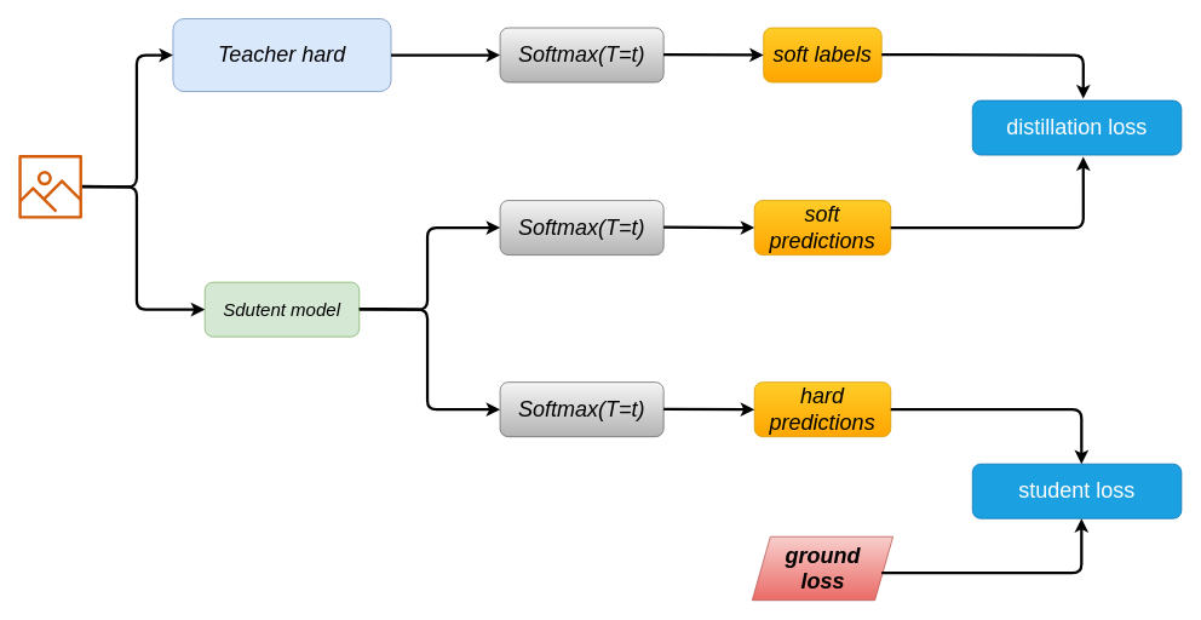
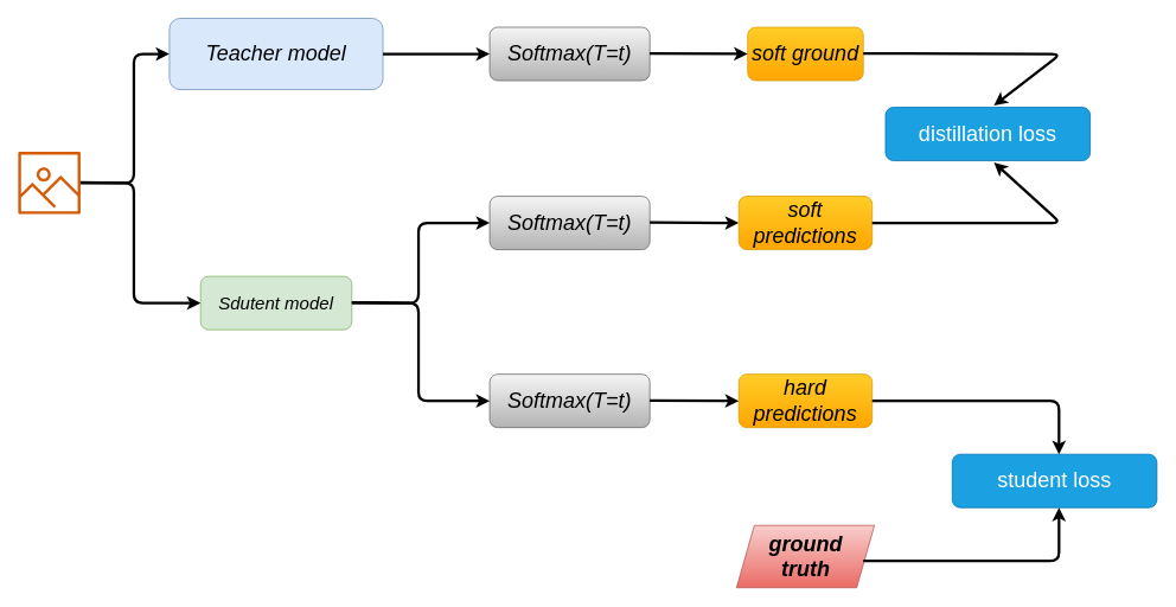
  <mxCell id="0" />
  <mxCell id="1" parent="0" />
  <mxCell id="2" value="" style="sketch=0;outlineConnect=0;fontColor=#232F3E;gradientColor=none;fillColor=#D45B07;strokeColor=none;dashed=0;verticalLabelPosition=bottom;verticalAlign=top;align=center;html=1;fontSize=12;fontStyle=0;aspect=fixed;pointerEvents=1;shape=mxgraph.aws4.container_registry_image;" vertex="1" parent="1"><mxGeometry x="20" y="170" width="70" height="70" as="geometry" /></mxCell>
- <mxCell id="3" value="&lt;font style=&quot;font-size: 24px;&quot;&gt;&lt;i&gt;Teacher hard&lt;/i&gt;&lt;/font&gt;" style="rounded=1;whiteSpace=wrap;html=1;fontSize=20;fillColor=#dae8fc;strokeColor=#6c8ebf;" vertex="1" parent="1"><mxGeometry x="190" y="20" width="240" height="80" as="geometry" /></mxCell>
+ <mxCell id="3" value="&lt;font style=&quot;font-size: 24px;&quot;&gt;&lt;i&gt;Teacher model&lt;/i&gt;&lt;/font&gt;" style="rounded=1;whiteSpace=wrap;html=1;fontSize=20;fillColor=#dae8fc;strokeColor=#6c8ebf;" vertex="1" parent="1"><mxGeometry x="190" y="20" width="240" height="80" as="geometry" /></mxCell>
  <mxCell id="4" value="&lt;i&gt;Sdutent model&lt;/i&gt;" style="rounded=1;whiteSpace=wrap;html=1;fontSize=20;fillColor=#d5e8d4;strokeColor=#82b366;" vertex="1" parent="1"><mxGeometry x="225" y="310" width="170" height="60" as="geometry" /></mxCell>
  <mxCell id="5" value="" style="endArrow=classic;html=1;fontSize=24;fontColor=#000000;strokeWidth=3;entryX=0;entryY=0.5;entryDx=0;entryDy=0;" edge="1" parent="1" target="3"><mxGeometry width="50" height="50" relative="1" as="geometry"><mxPoint x="90" y="204.5" as="sourcePoint" /><mxPoint x="180" y="204.5" as="targetPoint" /><Array as="points"><mxPoint x="150" y="205" /><mxPoint x="150" y="60" /></Array></mxGeometry></mxCell>
  <mxCell id="6" value="" style="endArrow=classic;html=1;strokeWidth=3;fontSize=24;fontColor=#000000;entryX=0;entryY=0.5;entryDx=0;entryDy=0;" edge="1" parent="1" target="4"><mxGeometry width="50" height="50" relative="1" as="geometry"><mxPoint x="90" y="205" as="sourcePoint" /><mxPoint x="220" y="270" as="targetPoint" /><Array as="points"><mxPoint x="150" y="205" /><mxPoint x="150" y="340" /></Array></mxGeometry></mxCell>
  <mxCell id="7" value="&lt;i&gt;Softmax(T=t)&lt;/i&gt;" style="rounded=1;whiteSpace=wrap;html=1;fontSize=24;fillColor=#f5f5f5;gradientColor=#b3b3b3;strokeColor=#666666;" vertex="1" parent="1"><mxGeometry x="550" y="30" width="180" height="60" as="geometry" /></mxCell>
  <mxCell id="8" value="&lt;i&gt;Softmax(T=t)&lt;/i&gt;" style="rounded=1;whiteSpace=wrap;html=1;fontSize=24;fillColor=#f5f5f5;gradientColor=#b3b3b3;strokeColor=#666666;" vertex="1" parent="1"><mxGeometry x="550" y="220" width="180" height="60" as="geometry" /></mxCell>
  <mxCell id="9" value="&lt;i&gt;Softmax(T=t)&lt;/i&gt;" style="rounded=1;whiteSpace=wrap;html=1;fontSize=24;fillColor=#f5f5f5;gradientColor=#b3b3b3;strokeColor=#666666;" vertex="1" parent="1"><mxGeometry x="550" y="420" width="180" height="60" as="geometry" /></mxCell>
  <mxCell id="10" value="" style="endArrow=classic;html=1;strokeWidth=3;fontSize=24;fontColor=#000000;entryX=0;entryY=0.5;entryDx=0;entryDy=0;" edge="1" parent="1" target="7"><mxGeometry width="50" height="50" relative="1" as="geometry"><mxPoint x="430" y="60" as="sourcePoint" /><mxPoint x="480" y="10" as="targetPoint" /></mxGeometry></mxCell>
  <mxCell id="11" value="" style="endArrow=classic;html=1;strokeWidth=3;fontSize=24;fontColor=#000000;entryX=0;entryY=0.5;entryDx=0;entryDy=0;" edge="1" parent="1" target="8"><mxGeometry width="50" height="50" relative="1" as="geometry"><mxPoint x="395" y="339.5" as="sourcePoint" /><mxPoint x="515" y="339.5" as="targetPoint" /><Array as="points"><mxPoint x="470" y="340" /><mxPoint x="470" y="250" /></Array></mxGeometry></mxCell>
  <mxCell id="12" value="" style="endArrow=classic;html=1;strokeWidth=3;fontSize=24;fontColor=#000000;entryX=0;entryY=0.5;entryDx=0;entryDy=0;" edge="1" parent="1" target="9"><mxGeometry width="50" height="50" relative="1" as="geometry"><mxPoint x="395" y="339.5" as="sourcePoint" /><mxPoint x="515" y="339.5" as="targetPoint" /><Array as="points"><mxPoint x="470" y="340" /><mxPoint x="470" y="450" /></Array></mxGeometry></mxCell>
- <mxCell id="13" value="&lt;i&gt;soft labels&lt;/i&gt;" style="rounded=1;whiteSpace=wrap;html=1;fontSize=24;fillColor=#ffcd28;gradientColor=#ffa500;strokeColor=#d79b00;" vertex="1" parent="1"><mxGeometry x="840" y="30" width="130" height="60" as="geometry" /></mxCell>
+ <mxCell id="13" value="&lt;i&gt;soft ground&lt;/i&gt;" style="rounded=1;whiteSpace=wrap;html=1;fontSize=24;fillColor=#ffcd28;gradientColor=#ffa500;strokeColor=#d79b00;" vertex="1" parent="1"><mxGeometry x="840" y="30" width="130" height="60" as="geometry" /></mxCell>
  <mxCell id="14" value="&lt;i&gt;soft predictions&lt;/i&gt;" style="rounded=1;whiteSpace=wrap;html=1;fontSize=24;fillColor=#ffcd28;gradientColor=#ffa500;strokeColor=#d79b00;" vertex="1" parent="1"><mxGeometry x="830" y="220" width="150" height="60" as="geometry" /></mxCell>
  <mxCell id="15" value="&lt;i&gt;hard predictions&lt;/i&gt;" style="rounded=1;whiteSpace=wrap;html=1;fontSize=24;fillColor=#ffcd28;gradientColor=#ffa500;strokeColor=#d79b00;" vertex="1" parent="1"><mxGeometry x="830" y="420" width="150" height="60" as="geometry" /></mxCell>
- <mxCell id="16" value="&lt;b style=&quot;&quot;&gt;&lt;i&gt;ground &lt;br&gt;loss&lt;/i&gt;&lt;/b&gt;" style="shape=parallelogram;perimeter=parallelogramPerimeter;whiteSpace=wrap;html=1;fixedSize=1;fontSize=24;fillColor=#f8cecc;gradientColor=#ea6b66;strokeColor=#b85450;" vertex="1" parent="1"><mxGeometry x="827.5" y="590" width="155" height="70" as="geometry" /></mxCell>
+ <mxCell id="16" value="&lt;b style=&quot;&quot;&gt;&lt;i&gt;ground &lt;br&gt;truth&lt;/i&gt;&lt;/b&gt;" style="shape=parallelogram;perimeter=parallelogramPerimeter;whiteSpace=wrap;html=1;fixedSize=1;fontSize=24;fillColor=#f8cecc;gradientColor=#ea6b66;strokeColor=#b85450;" vertex="1" parent="1"><mxGeometry x="827.5" y="590" width="155" height="70" as="geometry" /></mxCell>
  <mxCell id="17" value="" style="endArrow=classic;html=1;strokeWidth=3;fontSize=24;fontColor=#000000;" edge="1" parent="1"><mxGeometry width="50" height="50" relative="1" as="geometry"><mxPoint x="730" y="59.5" as="sourcePoint" /><mxPoint x="840" y="60" as="targetPoint" /></mxGeometry></mxCell>
  <mxCell id="18" value="" style="endArrow=classic;html=1;strokeWidth=3;fontSize=24;fontColor=#000000;" edge="1" parent="1"><mxGeometry width="50" height="50" relative="1" as="geometry"><mxPoint x="730" y="249.5" as="sourcePoint" /><mxPoint x="830" y="250" as="targetPoint" /></mxGeometry></mxCell>
  <mxCell id="19" value="" style="endArrow=classic;html=1;strokeWidth=3;fontSize=24;fontColor=#000000;" edge="1" parent="1"><mxGeometry width="50" height="50" relative="1" as="geometry"><mxPoint x="730" y="449.5" as="sourcePoint" /><mxPoint x="830" y="450" as="targetPoint" /></mxGeometry></mxCell>
- <mxCell id="20" value="distillation loss" style="rounded=1;whiteSpace=wrap;html=1;fontSize=24;fillColor=#1ba1e2;strokeColor=#006EAF;fontColor=#ffffff;" vertex="1" parent="1"><mxGeometry x="1070" y="110" width="230" height="60" as="geometry" /></mxCell>
+ <mxCell id="20" value="distillation loss" style="rounded=1;whiteSpace=wrap;html=1;fontSize=24;fillColor=#1ba1e2;strokeColor=#006EAF;fontColor=#ffffff;" vertex="1" parent="1"><mxGeometry x="995" y="120" width="230" height="60" as="geometry" /></mxCell>
  <mxCell id="21" value="student loss" style="rounded=1;whiteSpace=wrap;html=1;fontSize=24;fillColor=#1ba1e2;strokeColor=#006EAF;fontColor=#ffffff;" vertex="1" parent="1"><mxGeometry x="1070" y="510" width="230" height="60" as="geometry" /></mxCell>
  <mxCell id="22" value="" style="endArrow=classic;html=1;strokeWidth=3;fontSize=24;fontColor=#000000;entryX=0.53;entryY=-0.033;entryDx=0;entryDy=0;entryPerimeter=0;" edge="1" parent="1" target="20"><mxGeometry width="50" height="50" relative="1" as="geometry"><mxPoint x="970" y="59.5" as="sourcePoint" /><mxPoint x="1170" y="59.5" as="targetPoint" /><Array as="points"><mxPoint x="1192" y="60" /></Array></mxGeometry></mxCell>
  <mxCell id="23" value="" style="endArrow=classic;html=1;strokeWidth=3;fontSize=24;fontColor=#000000;entryX=0.53;entryY=1.033;entryDx=0;entryDy=0;entryPerimeter=0;" edge="1" parent="1" target="20"><mxGeometry width="50" height="50" relative="1" as="geometry"><mxPoint x="980" y="250" as="sourcePoint" /><mxPoint x="1030" y="200" as="targetPoint" /><Array as="points"><mxPoint x="1192" y="250" /></Array></mxGeometry></mxCell>
  <mxCell id="24" value="" style="endArrow=classic;html=1;strokeWidth=3;fontSize=24;fontColor=#000000;" edge="1" parent="1"><mxGeometry width="50" height="50" relative="1" as="geometry"><mxPoint x="980" y="450" as="sourcePoint" /><mxPoint x="1190" y="510" as="targetPoint" /><Array as="points"><mxPoint x="1190" y="450" /></Array></mxGeometry></mxCell>
  <mxCell id="25" value="" style="endArrow=classic;html=1;strokeWidth=3;fontSize=24;fontColor=#000000;" edge="1" parent="1"><mxGeometry width="50" height="50" relative="1" as="geometry"><mxPoint x="970" y="630" as="sourcePoint" /><mxPoint x="1190" y="570" as="targetPoint" /><Array as="points"><mxPoint x="1190" y="630" /></Array></mxGeometry></mxCell>
